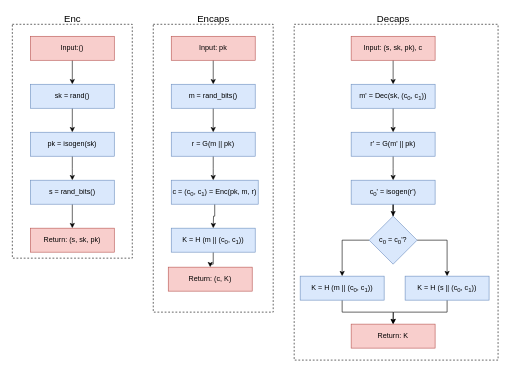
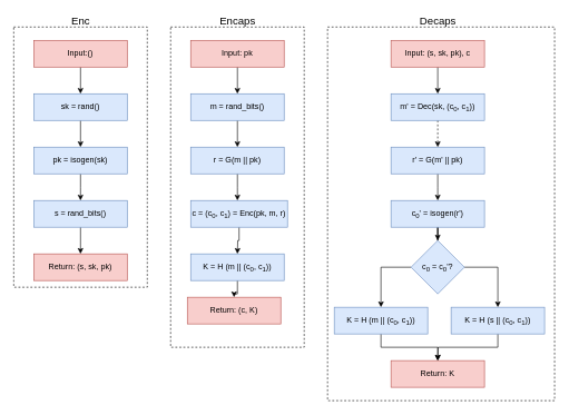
  <mxCell id="0" />
  <mxCell id="1" parent="0" />
  <mxCell id="2" value="" style="rounded=0;whiteSpace=wrap;html=1;dashed=1;" vertex="1" parent="1"><mxGeometry x="490" y="40" width="340" height="560" as="geometry" /></mxCell>
  <mxCell id="3" value="" style="rounded=0;whiteSpace=wrap;html=1;dashed=1;" vertex="1" parent="1"><mxGeometry y="40" width="200" height="390" as="geometry" x="20" /></mxCell>
  <mxCell id="4" value="" style="rounded=0;whiteSpace=wrap;html=1;dashed=1;" vertex="1" parent="1"><mxGeometry x="255" y="40" width="200" height="480" as="geometry" /></mxCell>
  <mxCell id="5" style="edgeStyle=orthogonalEdgeStyle;rounded=0;orthogonalLoop=1;jettySize=auto;html=1;exitX=0.5;exitY=1;exitDx=0;exitDy=0;entryX=0.5;entryY=0;entryDx=0;entryDy=0;fontSize=16;" edge="1" parent="1" source="6" target="9"><mxGeometry relative="1" as="geometry" /></mxCell>
  <mxCell id="6" value="Input:()" style="rounded=0;whiteSpace=wrap;html=1;fillColor=#f8cecc;strokeColor=#b85450;" vertex="1" parent="1"><mxGeometry x="50" y="60" width="140" height="40" as="geometry" /></mxCell>
  <mxCell id="7" value="Enc" style="text;html=1;align=center;verticalAlign=middle;resizable=0;points=[];autosize=1;fontSize=16;" vertex="1" parent="1"><mxGeometry x="85" y="20" width="70" height="20" as="geometry" /></mxCell>
  <mxCell id="8" style="edgeStyle=orthogonalEdgeStyle;rounded=0;orthogonalLoop=1;jettySize=auto;html=1;entryX=0.5;entryY=0;entryDx=0;entryDy=0;fontSize=16;" edge="1" parent="1" source="9" target="11"><mxGeometry relative="1" as="geometry" /></mxCell>
  <mxCell id="9" value="sk = rand()" style="rounded=0;whiteSpace=wrap;html=1;fillColor=#dae8fc;strokeColor=#6c8ebf;" vertex="1" parent="1"><mxGeometry x="50" y="140" width="140" height="40" as="geometry" /></mxCell>
  <mxCell id="10" style="edgeStyle=orthogonalEdgeStyle;rounded=0;orthogonalLoop=1;jettySize=auto;html=1;entryX=0.5;entryY=0;entryDx=0;entryDy=0;fontSize=16;" edge="1" parent="1" source="11"><mxGeometry relative="1" as="geometry"><mxPoint x="120" y="300" as="targetPoint" /></mxGeometry></mxCell>
  <mxCell id="11" value="pk = isogen(sk)" style="rounded=0;whiteSpace=wrap;html=1;fillColor=#dae8fc;strokeColor=#6c8ebf;" vertex="1" parent="1"><mxGeometry x="50" y="220" width="140" height="40" as="geometry" /></mxCell>
  <mxCell id="12" style="edgeStyle=orthogonalEdgeStyle;rounded=0;orthogonalLoop=1;jettySize=auto;html=1;entryX=0.5;entryY=0;entryDx=0;entryDy=0;" edge="1" parent="1" source="13" target="14"><mxGeometry relative="1" as="geometry" /></mxCell>
  <mxCell id="13" value="s = rand_bits()" style="rounded=0;whiteSpace=wrap;html=1;fillColor=#dae8fc;strokeColor=#6c8ebf;" vertex="1" parent="1"><mxGeometry x="50" y="300" width="140" height="40" as="geometry" /></mxCell>
  <mxCell id="14" value="Return: (s, sk, pk)" style="rounded=0;whiteSpace=wrap;html=1;fillColor=#f8cecc;strokeColor=#b85450;" vertex="1" parent="1"><mxGeometry x="50" y="380" width="140" height="40" as="geometry" /></mxCell>
  <mxCell id="15" style="edgeStyle=orthogonalEdgeStyle;rounded=0;orthogonalLoop=1;jettySize=auto;html=1;exitX=0.5;exitY=1;exitDx=0;exitDy=0;entryX=0.5;entryY=0;entryDx=0;entryDy=0;fontSize=16;" edge="1" parent="1" source="16" target="19"><mxGeometry relative="1" as="geometry" /></mxCell>
  <mxCell id="16" value="Input: pk" style="rounded=0;whiteSpace=wrap;html=1;fillColor=#f8cecc;strokeColor=#b85450;" vertex="1" parent="1"><mxGeometry x="285" y="60" width="140" height="40" as="geometry" /></mxCell>
  <mxCell id="17" value="Encaps" style="text;html=1;align=center;verticalAlign=middle;resizable=0;points=[];autosize=1;fontSize=16;" vertex="1" parent="1"><mxGeometry x="320" y="20" width="70" height="20" as="geometry" /></mxCell>
  <mxCell id="18" style="edgeStyle=orthogonalEdgeStyle;rounded=0;orthogonalLoop=1;jettySize=auto;html=1;entryX=0.5;entryY=0;entryDx=0;entryDy=0;fontSize=16;" edge="1" parent="1" source="19" target="21"><mxGeometry relative="1" as="geometry" /></mxCell>
  <mxCell id="19" value="m = rand_bits()" style="rounded=0;whiteSpace=wrap;html=1;fillColor=#dae8fc;strokeColor=#6c8ebf;" vertex="1" parent="1"><mxGeometry x="285" y="140" width="140" height="40" as="geometry" /></mxCell>
  <mxCell id="20" style="edgeStyle=orthogonalEdgeStyle;rounded=0;orthogonalLoop=1;jettySize=auto;html=1;entryX=0.5;entryY=0;entryDx=0;entryDy=0;fontSize=16;" edge="1" parent="1" source="21"><mxGeometry relative="1" as="geometry"><mxPoint x="355" y="300" as="targetPoint" /></mxGeometry></mxCell>
  <mxCell id="21" value="r = G(m || pk)" style="rounded=0;whiteSpace=wrap;html=1;fillColor=#dae8fc;strokeColor=#6c8ebf;" vertex="1" parent="1"><mxGeometry x="285" y="220" width="140" height="40" as="geometry" /></mxCell>
  <mxCell id="22" style="edgeStyle=orthogonalEdgeStyle;rounded=0;orthogonalLoop=1;jettySize=auto;html=1;entryX=0.5;entryY=0;entryDx=0;entryDy=0;" edge="1" parent="1" source="23"><mxGeometry relative="1" as="geometry"><mxPoint x="355" y="380" as="targetPoint" /></mxGeometry></mxCell>
  <mxCell id="23" value="c = (c&lt;sub&gt;0&lt;/sub&gt;, c&lt;sub&gt;1&lt;/sub&gt;) = Enc(pk, m, r)" style="rounded=0;whiteSpace=wrap;html=1;fillColor=#dae8fc;strokeColor=#6c8ebf;" vertex="1" parent="1"><mxGeometry x="285" y="300" width="145" height="40" as="geometry" /></mxCell>
  <mxCell id="24" style="edgeStyle=orthogonalEdgeStyle;rounded=0;orthogonalLoop=1;jettySize=auto;html=1;entryX=0.5;entryY=0;entryDx=0;entryDy=0;" edge="1" parent="1" source="25" target="26"><mxGeometry relative="1" as="geometry" /></mxCell>
  <mxCell id="25" value="K = H (m || (c&lt;sub&gt;0&lt;/sub&gt;, c&lt;sub&gt;1&lt;/sub&gt;))" style="rounded=0;whiteSpace=wrap;html=1;fillColor=#dae8fc;strokeColor=#6c8ebf;" vertex="1" parent="1"><mxGeometry x="285" y="380" width="140" height="40" as="geometry" /></mxCell>
  <mxCell id="26" value="Return: (c, K)" style="rounded=0;whiteSpace=wrap;html=1;fillColor=#f8cecc;strokeColor=#b85450;" vertex="1" parent="1"><mxGeometry x="280" y="445" width="140" height="40" as="geometry" /></mxCell>
  <mxCell id="27" style="edgeStyle=orthogonalEdgeStyle;rounded=0;orthogonalLoop=1;jettySize=auto;html=1;exitX=0.5;exitY=1;exitDx=0;exitDy=0;entryX=0.5;entryY=0;entryDx=0;entryDy=0;fontSize=16;" edge="1" parent="1" source="28" target="31"><mxGeometry relative="1" as="geometry" /></mxCell>
  <mxCell id="28" value="Input: (s, sk, pk), c" style="rounded=0;whiteSpace=wrap;html=1;fillColor=#f8cecc;strokeColor=#b85450;" vertex="1" parent="1"><mxGeometry x="585" y="60" width="140" height="40" as="geometry" /></mxCell>
  <mxCell id="29" value="Decaps" style="text;html=1;align=center;verticalAlign=middle;resizable=0;points=[];autosize=1;fontSize=16;" vertex="1" parent="1"><mxGeometry x="620" y="20" width="70" height="20" as="geometry" /></mxCell>
- <mxCell id="30" style="edgeStyle=orthogonalEdgeStyle;rounded=0;orthogonalLoop=1;jettySize=auto;html=1;entryX=0.5;entryY=0;entryDx=0;entryDy=0;fontSize=16;" edge="1" parent="1" source="31" target="33"><mxGeometry relative="1" as="geometry" /></mxCell>
+ <mxCell id="30" style="edgeStyle=orthogonalEdgeStyle;rounded=0;orthogonalLoop=1;jettySize=auto;html=1;entryX=0.5;entryY=0;entryDx=0;entryDy=0;fontSize=16;dashed=1;" edge="1" parent="1" source="31" target="33"><mxGeometry relative="1" as="geometry" /></mxCell>
  <mxCell id="31" value="m' = Dec(sk, (c&lt;sub&gt;0&lt;/sub&gt;, c&lt;sub&gt;1&lt;/sub&gt;))" style="rounded=0;whiteSpace=wrap;html=1;fillColor=#dae8fc;strokeColor=#6c8ebf;" vertex="1" parent="1"><mxGeometry x="585" y="140" width="140" height="40" as="geometry" /></mxCell>
  <mxCell id="32" style="edgeStyle=orthogonalEdgeStyle;rounded=0;orthogonalLoop=1;jettySize=auto;html=1;entryX=0.5;entryY=0;entryDx=0;entryDy=0;fontSize=16;" edge="1" parent="1" source="33"><mxGeometry relative="1" as="geometry"><mxPoint x="655" y="300" as="targetPoint" /></mxGeometry></mxCell>
  <mxCell id="33" value="r' = G(m' || pk)" style="rounded=0;whiteSpace=wrap;html=1;fillColor=#dae8fc;strokeColor=#6c8ebf;" vertex="1" parent="1"><mxGeometry x="585" y="220" width="140" height="40" as="geometry" /></mxCell>
  <mxCell id="34" style="edgeStyle=orthogonalEdgeStyle;rounded=0;orthogonalLoop=1;jettySize=auto;html=1;entryX=0.5;entryY=0;entryDx=0;entryDy=0;" edge="1" parent="1" source="35" target="38"><mxGeometry relative="1" as="geometry"><mxPoint x="655" y="380" as="targetPoint" /></mxGeometry></mxCell>
  <mxCell id="35" value="c&lt;sub&gt;0&lt;/sub&gt;' = isogen(r')" style="rounded=0;whiteSpace=wrap;html=1;fillColor=#dae8fc;strokeColor=#6c8ebf;" vertex="1" parent="1"><mxGeometry x="585" y="300" width="140" height="40" as="geometry" /></mxCell>
  <mxCell id="36" style="edgeStyle=orthogonalEdgeStyle;rounded=0;orthogonalLoop=1;jettySize=auto;html=1;entryX=0.5;entryY=0;entryDx=0;entryDy=0;exitX=0;exitY=0.5;exitDx=0;exitDy=0;" edge="1" parent="1" source="38" target="40"><mxGeometry relative="1" as="geometry" /></mxCell>
  <mxCell id="37" style="edgeStyle=orthogonalEdgeStyle;rounded=0;orthogonalLoop=1;jettySize=auto;html=1;exitX=1;exitY=0.5;exitDx=0;exitDy=0;entryX=0.5;entryY=0;entryDx=0;entryDy=0;" edge="1" parent="1" source="38" target="42"><mxGeometry relative="1" as="geometry" /></mxCell>
  <mxCell id="38" value="c&lt;sub&gt;0&lt;/sub&gt; = c&lt;sub&gt;0&lt;/sub&gt;'?" style="rhombus;whiteSpace=wrap;html=1;fillColor=#dae8fc;strokeColor=#6c8ebf;" vertex="1" parent="1"><mxGeometry x="615" y="360" width="80" height="80" as="geometry" /></mxCell>
  <mxCell id="39" style="edgeStyle=orthogonalEdgeStyle;rounded=0;orthogonalLoop=1;jettySize=auto;html=1;exitX=0.5;exitY=1;exitDx=0;exitDy=0;entryX=0.5;entryY=0;entryDx=0;entryDy=0;" edge="1" parent="1" source="40" target="43"><mxGeometry relative="1" as="geometry" /></mxCell>
  <mxCell id="40" value="K = H (m || (c&lt;sub&gt;0&lt;/sub&gt;, c&lt;sub&gt;1&lt;/sub&gt;))" style="rounded=0;whiteSpace=wrap;html=1;fillColor=#dae8fc;strokeColor=#6c8ebf;" vertex="1" parent="1"><mxGeometry x="500" y="460" width="140" height="40" as="geometry" /></mxCell>
  <mxCell id="41" style="edgeStyle=orthogonalEdgeStyle;rounded=0;orthogonalLoop=1;jettySize=auto;html=1;exitX=0.5;exitY=1;exitDx=0;exitDy=0;" edge="1" parent="1" source="42"><mxGeometry relative="1" as="geometry"><mxPoint x="655" y="540" as="targetPoint" /></mxGeometry></mxCell>
  <mxCell id="42" value="K = H (s || (c&lt;sub&gt;0&lt;/sub&gt;, c&lt;sub&gt;1&lt;/sub&gt;))" style="rounded=0;whiteSpace=wrap;html=1;fillColor=#dae8fc;strokeColor=#6c8ebf;" vertex="1" parent="1"><mxGeometry x="675" y="460" width="140" height="40" as="geometry" /></mxCell>
  <mxCell id="43" value="&lt;div&gt;Return: K&lt;br&gt;&lt;/div&gt;" style="rounded=0;whiteSpace=wrap;html=1;fillColor=#f8cecc;strokeColor=#b85450;" vertex="1" parent="1"><mxGeometry x="585" y="540" width="140" height="40" as="geometry" /></mxCell>
